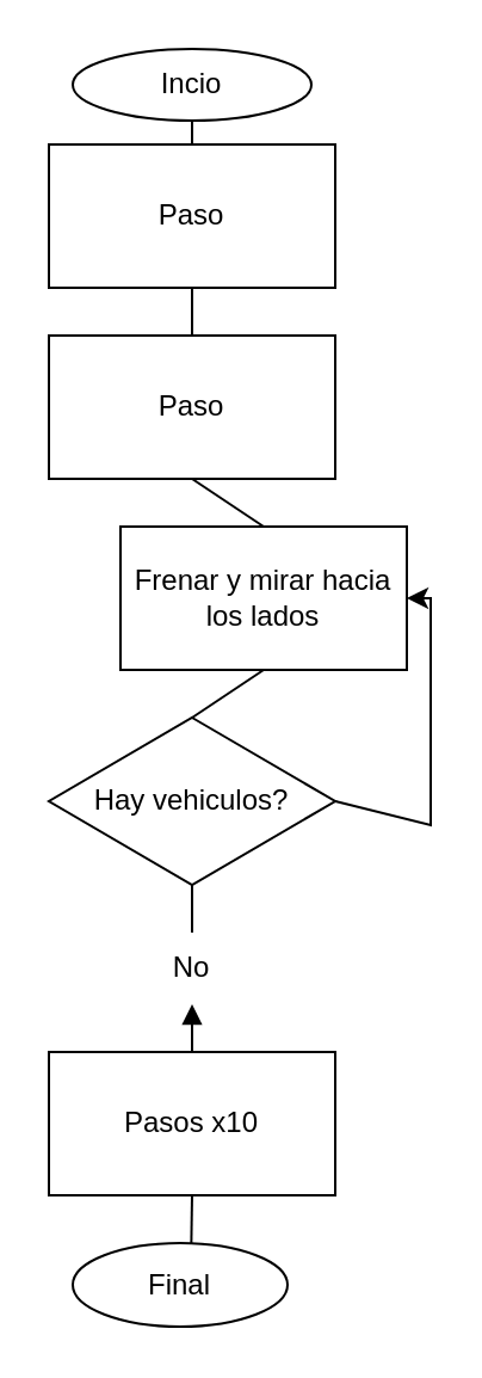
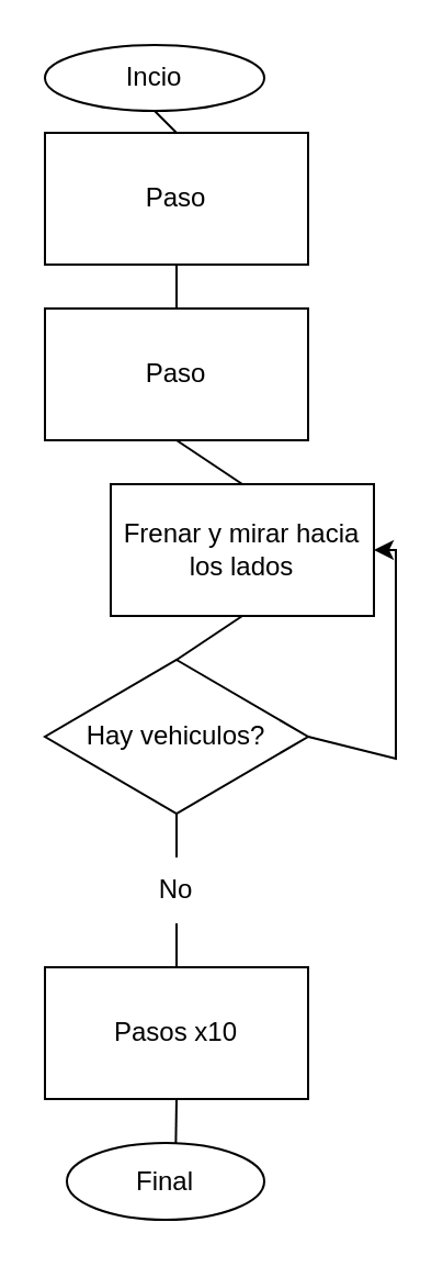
  <mxCell id="0" />
  <mxCell id="1" parent="0" />
- <mxCell id="2" value="Incio" style="ellipse;whiteSpace=wrap;html=1;" vertex="1" parent="1"><mxGeometry x="30" y="20" width="100" height="30" as="geometry" /></mxCell>
+ <mxCell id="2" value="Incio" style="ellipse;whiteSpace=wrap;html=1;" vertex="1" parent="1"><mxGeometry x="20" y="20" width="100" height="30" as="geometry" /></mxCell>
  <mxCell id="3" value="Paso" style="rounded=0;whiteSpace=wrap;html=1;" vertex="1" parent="1"><mxGeometry x="20" y="60" width="120" height="60" as="geometry" /></mxCell>
  <mxCell id="4" value="" style="endArrow=none;html=1;rounded=0;entryX=0.5;entryY=1;entryDx=0;entryDy=0;exitX=0.5;exitY=0;exitDx=0;exitDy=0;" edge="1" parent="1" source="6" target="3"><mxGeometry width="50" height="50" relative="1" as="geometry"><mxPoint x="80" y="210" as="sourcePoint" /><mxPoint x="150" y="350" as="targetPoint" /></mxGeometry></mxCell>
  <mxCell id="5" value="Hay vehiculos?" style="rhombus;whiteSpace=wrap;html=1;" vertex="1" parent="1"><mxGeometry x="20" y="300" width="120" height="70" as="geometry" /></mxCell>
  <mxCell id="6" value="Paso" style="rounded=0;whiteSpace=wrap;html=1;" vertex="1" parent="1"><mxGeometry x="20" y="140" width="120" height="60" as="geometry" /></mxCell>
  <mxCell id="7" value="Frenar y mirar hacia los lados" style="rounded=0;whiteSpace=wrap;html=1;" vertex="1" parent="1"><mxGeometry x="50" y="220" width="120" height="60" as="geometry" /></mxCell>
  <mxCell id="8" value="" style="endArrow=none;html=1;rounded=0;entryX=0.5;entryY=1;entryDx=0;entryDy=0;exitX=0.5;exitY=0;exitDx=0;exitDy=0;" edge="1" parent="1" source="3" target="2"><mxGeometry width="50" height="50" relative="1" as="geometry"><mxPoint x="80" y="90" as="sourcePoint" /><mxPoint x="130" y="70" as="targetPoint" /></mxGeometry></mxCell>
  <mxCell id="9" value="" style="endArrow=none;html=1;rounded=0;entryX=0.5;entryY=1;entryDx=0;entryDy=0;exitX=0.5;exitY=0;exitDx=0;exitDy=0;" edge="1" parent="1" source="5" target="7"><mxGeometry width="50" height="50" relative="1" as="geometry"><mxPoint x="80" y="390" as="sourcePoint" /><mxPoint x="130" y="400" as="targetPoint" /></mxGeometry></mxCell>
  <mxCell id="10" value="" style="endArrow=classic;html=1;rounded=0;exitX=1;exitY=0.5;exitDx=0;exitDy=0;entryX=1;entryY=0.5;entryDx=0;entryDy=0;" edge="1" parent="1" source="5" target="7"><mxGeometry width="50" height="50" relative="1" as="geometry"><mxPoint x="80" y="380" as="sourcePoint" /><mxPoint x="130" y="330" as="targetPoint" /><Array as="points"><mxPoint x="180" y="345" /><mxPoint x="180" y="250" /></Array></mxGeometry></mxCell>
  <mxCell id="11" value="" style="endArrow=none;html=1;rounded=0;entryX=0.5;entryY=1;entryDx=0;entryDy=0;exitX=0.5;exitY=0;exitDx=0;exitDy=0;startArrow=none;" edge="1" parent="1" source="14" target="5"><mxGeometry width="50" height="50" relative="1" as="geometry"><mxPoint x="80" y="480" as="sourcePoint" /><mxPoint x="130" y="430" as="targetPoint" /></mxGeometry></mxCell>
  <mxCell id="12" value="Pasos x10" style="rounded=0;whiteSpace=wrap;html=1;" vertex="1" parent="1"><mxGeometry x="20" y="440" width="120" height="60" as="geometry" /></mxCell>
  <mxCell id="13" value="" style="endArrow=none;html=1;rounded=0;entryX=0.5;entryY=1;entryDx=0;entryDy=0;exitX=0.5;exitY=0;exitDx=0;exitDy=0;" edge="1" parent="1" source="7" target="6"><mxGeometry width="50" height="50" relative="1" as="geometry"><mxPoint x="80" y="250" as="sourcePoint" /><mxPoint x="70" y="240" as="targetPoint" /></mxGeometry></mxCell>
  <mxCell id="14" value="No" style="text;html=1;strokeColor=none;fillColor=none;align=center;verticalAlign=middle;whiteSpace=wrap;rounded=0;" vertex="1" parent="1"><mxGeometry x="50" y="390" width="60" height="30" as="geometry" /></mxCell>
- <mxCell id="15" value="" style="endArrow=block;html=1;rounded=0;entryX=0.5;entryY=1;entryDx=0;entryDy=0;exitX=0.5;exitY=0;exitDx=0;exitDy=0;" edge="1" parent="1" source="12" target="14"><mxGeometry width="50" height="50" relative="1" as="geometry"><mxPoint x="80" y="440" as="sourcePoint" /><mxPoint x="80" y="380" as="targetPoint" /></mxGeometry></mxCell>
+ <mxCell id="15" value="" style="endArrow=none;html=1;rounded=0;entryX=0.5;entryY=1;entryDx=0;entryDy=0;exitX=0.5;exitY=0;exitDx=0;exitDy=0;" edge="1" parent="1" source="12" target="14"><mxGeometry width="50" height="50" relative="1" as="geometry"><mxPoint x="80" y="440" as="sourcePoint" /><mxPoint x="80" y="380" as="targetPoint" /></mxGeometry></mxCell>
  <mxCell id="16" value="Final" style="ellipse;whiteSpace=wrap;html=1;" vertex="1" parent="1"><mxGeometry x="30" y="520" width="90" height="35" as="geometry" /></mxCell>
  <mxCell id="17" value="" style="endArrow=none;html=1;rounded=0;entryX=0.552;entryY=0.01;entryDx=0;entryDy=0;entryPerimeter=0;exitX=0.5;exitY=1;exitDx=0;exitDy=0;" edge="1" parent="1" source="12" target="16"><mxGeometry width="50" height="50" relative="1" as="geometry"><mxPoint x="80" y="500" as="sourcePoint" /><mxPoint x="130" y="450" as="targetPoint" /></mxGeometry></mxCell>
